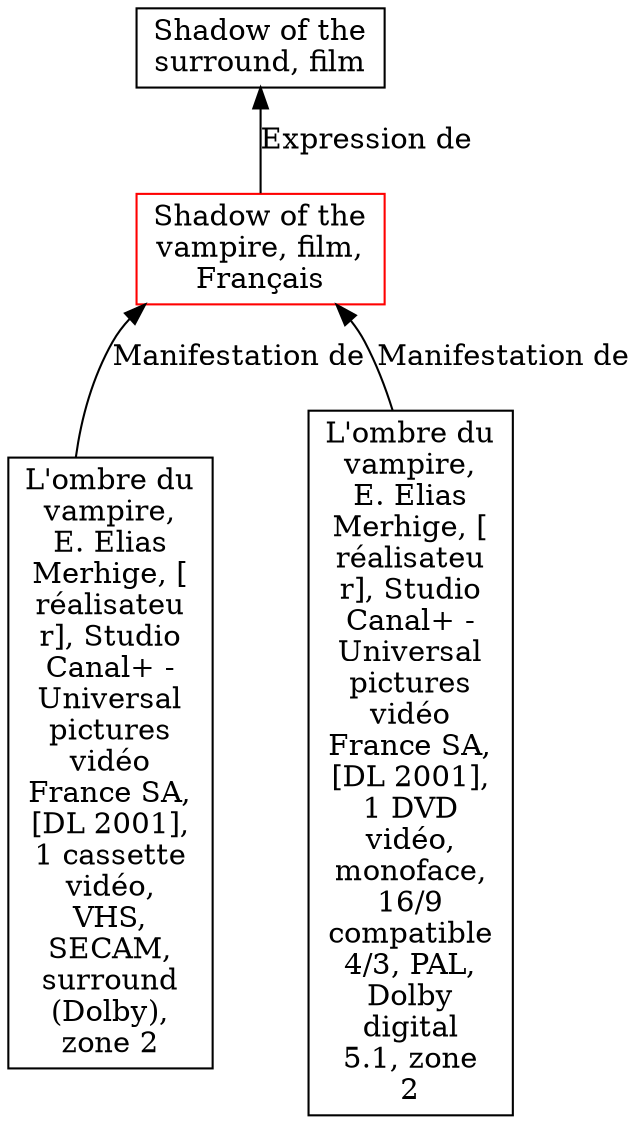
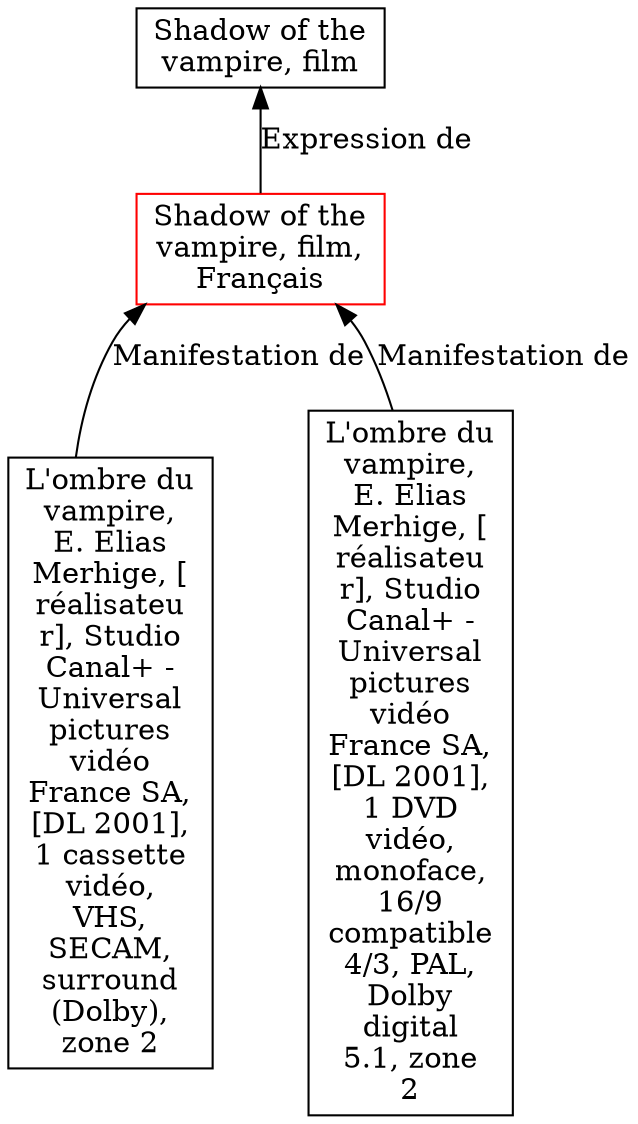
  digraph {
    rankdir=BT
    node [align=left shape=rect]
    n1 [color=red label="Shadow of the\nvampire, film,\nFrançais"]
-   n2 [label="Shadow of the\nsurround, film"]
+   n2 [label="Shadow of the\nvampire, film"]
    n3 [label="L'ombre du\nvampire,\nE. Elias\nMerhige, [\nréalisateu\nr], Studio\nCanal+ -\nUniversal\npictures\nvidéo\nFrance SA,\n[DL 2001],\n1 cassette\nvidéo,\nVHS,\nSECAM,\nsurround\n(Dolby),\nzone 2"]
    n4 [label="L'ombre du\nvampire,\nE. Elias\nMerhige, [\nréalisateu\nr], Studio\nCanal+ -\nUniversal\npictures\nvidéo\nFrance SA,\n[DL 2001],\n1 DVD\nvidéo,\nmonoface,\n16/9\ncompatible\n4/3, PAL,\nDolby\ndigital\n5.1, zone\n2"]
    n1 -> n2 [label="Expression de"]
    n3 -> n1 [label="Manifestation de"]
    n4 -> n1 [label="Manifestation de"]
  }
